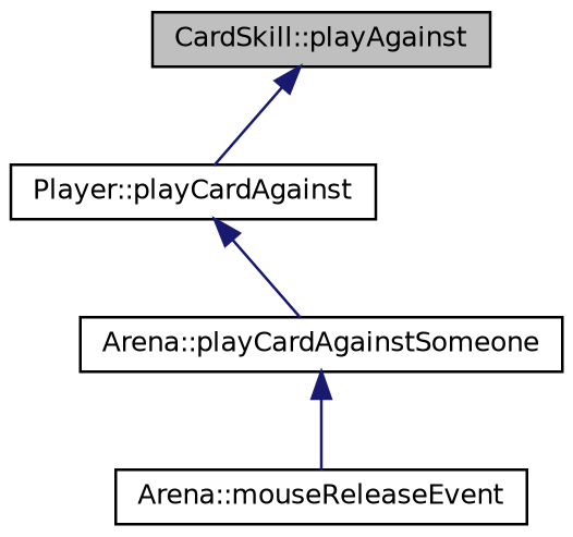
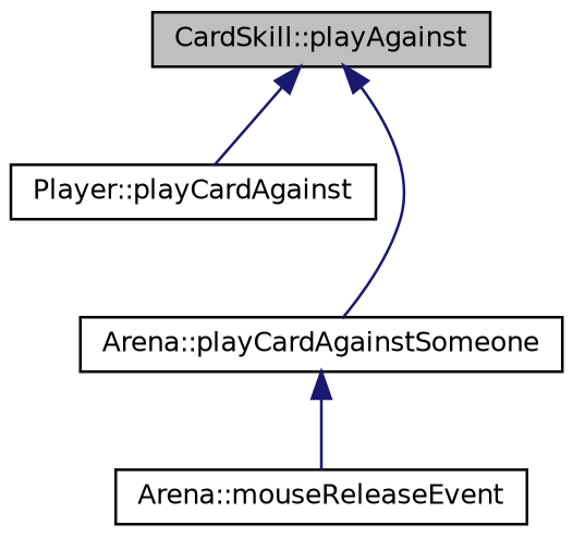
  digraph {
    rankdir=TB
    node [color=black fontname=Helvetica fontsize=10 shape=record]
    edge [color=midnightblue dir=back fontname=Helvetica fontsize=10 labelfontname=Helvetica labelfontsize=10 style=solid]
    n1 [fillcolor=grey75 fontcolor=black height=0.2 label="CardSkill::playAgainst" style=filled width=0.4]
    n2 [height=0.2 label="Player::playCardAgainst" width=0.4]
    n3 [height=0.2 label="Arena::playCardAgainstSomeone" width=0.4]
    n4 [height=0.2 label="Arena::mouseReleaseEvent" width=0.4]
    n1 -> n2
-   n2 -> n3
+   n1 -> n3
    n3 -> n4
  }
